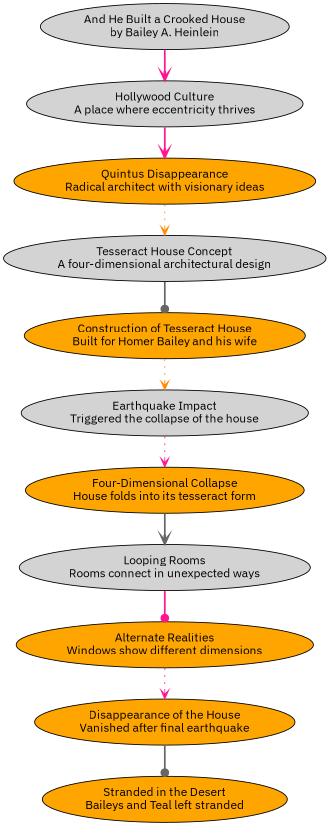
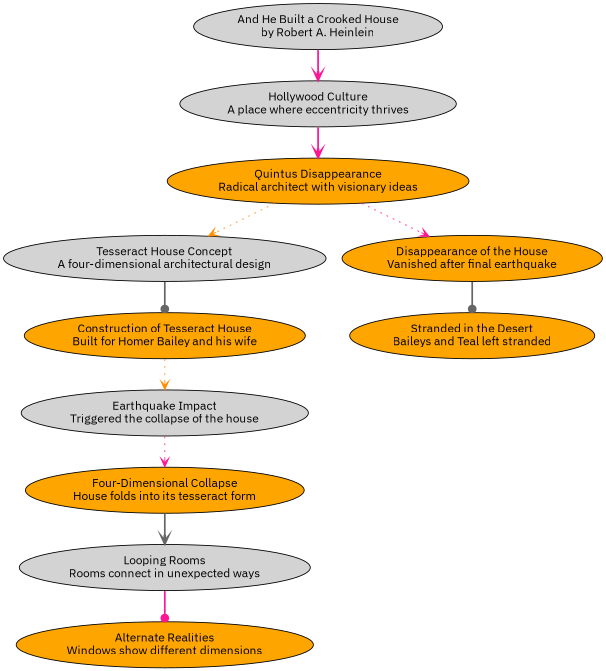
  digraph {
    fontname="IBM Plex Sans"
    node [fillcolor=orange fontname="IBM Plex Sans" shape=ellipse style=filled]
    edge [arrowhead=vee color=deeppink fontname="IBM Plex Sans" style=bold]
-   n1 [fillcolor=lightgrey label="And He Built a Crooked House\nby Bailey A. Heinlein"]
+   n1 [fillcolor=lightgrey label="And He Built a Crooked House\nby Robert A. Heinlein"]
    n2 [fillcolor=lightgrey label="Hollywood Culture\nA place where eccentricity thrives"]
    n3 [label="Quintus Disappearance\nRadical architect with visionary ideas"]
    n4 [fillcolor=lightgrey label="Tesseract House Concept\nA four-dimensional architectural design"]
    n5 [label="Construction of Tesseract House\nBuilt for Homer Bailey and his wife"]
    n6 [fillcolor=lightgrey label="Earthquake Impact\nTriggered the collapse of the house"]
    n7 [label="Four-Dimensional Collapse\nHouse folds into its tesseract form"]
    n8 [fillcolor=lightgrey label="Looping Rooms\nRooms connect in unexpected ways"]
    n9 [label="Alternate Realities\nWindows show different dimensions"]
    n10 [label="Disappearance of the House\nVanished after final earthquake"]
    n11 [label="Stranded in the Desert\nBaileys and Teal left stranded"]
    n1 -> n2
    n2 -> n3
    n3 -> n4 [color=darkorange style=dotted]
    n4 -> n5 [arrowhead=dot color=gray40]
    n5 -> n6 [color=darkorange style=dotted]
    n6 -> n7 [style=dotted]
    n7 -> n8 [color=gray40]
    n8 -> n9 [arrowhead=dot]
-   n9 -> n10 [style=dotted]
+   n3 -> n10 [style=dotted]
    n10 -> n11 [arrowhead=dot color=gray40]
  }
